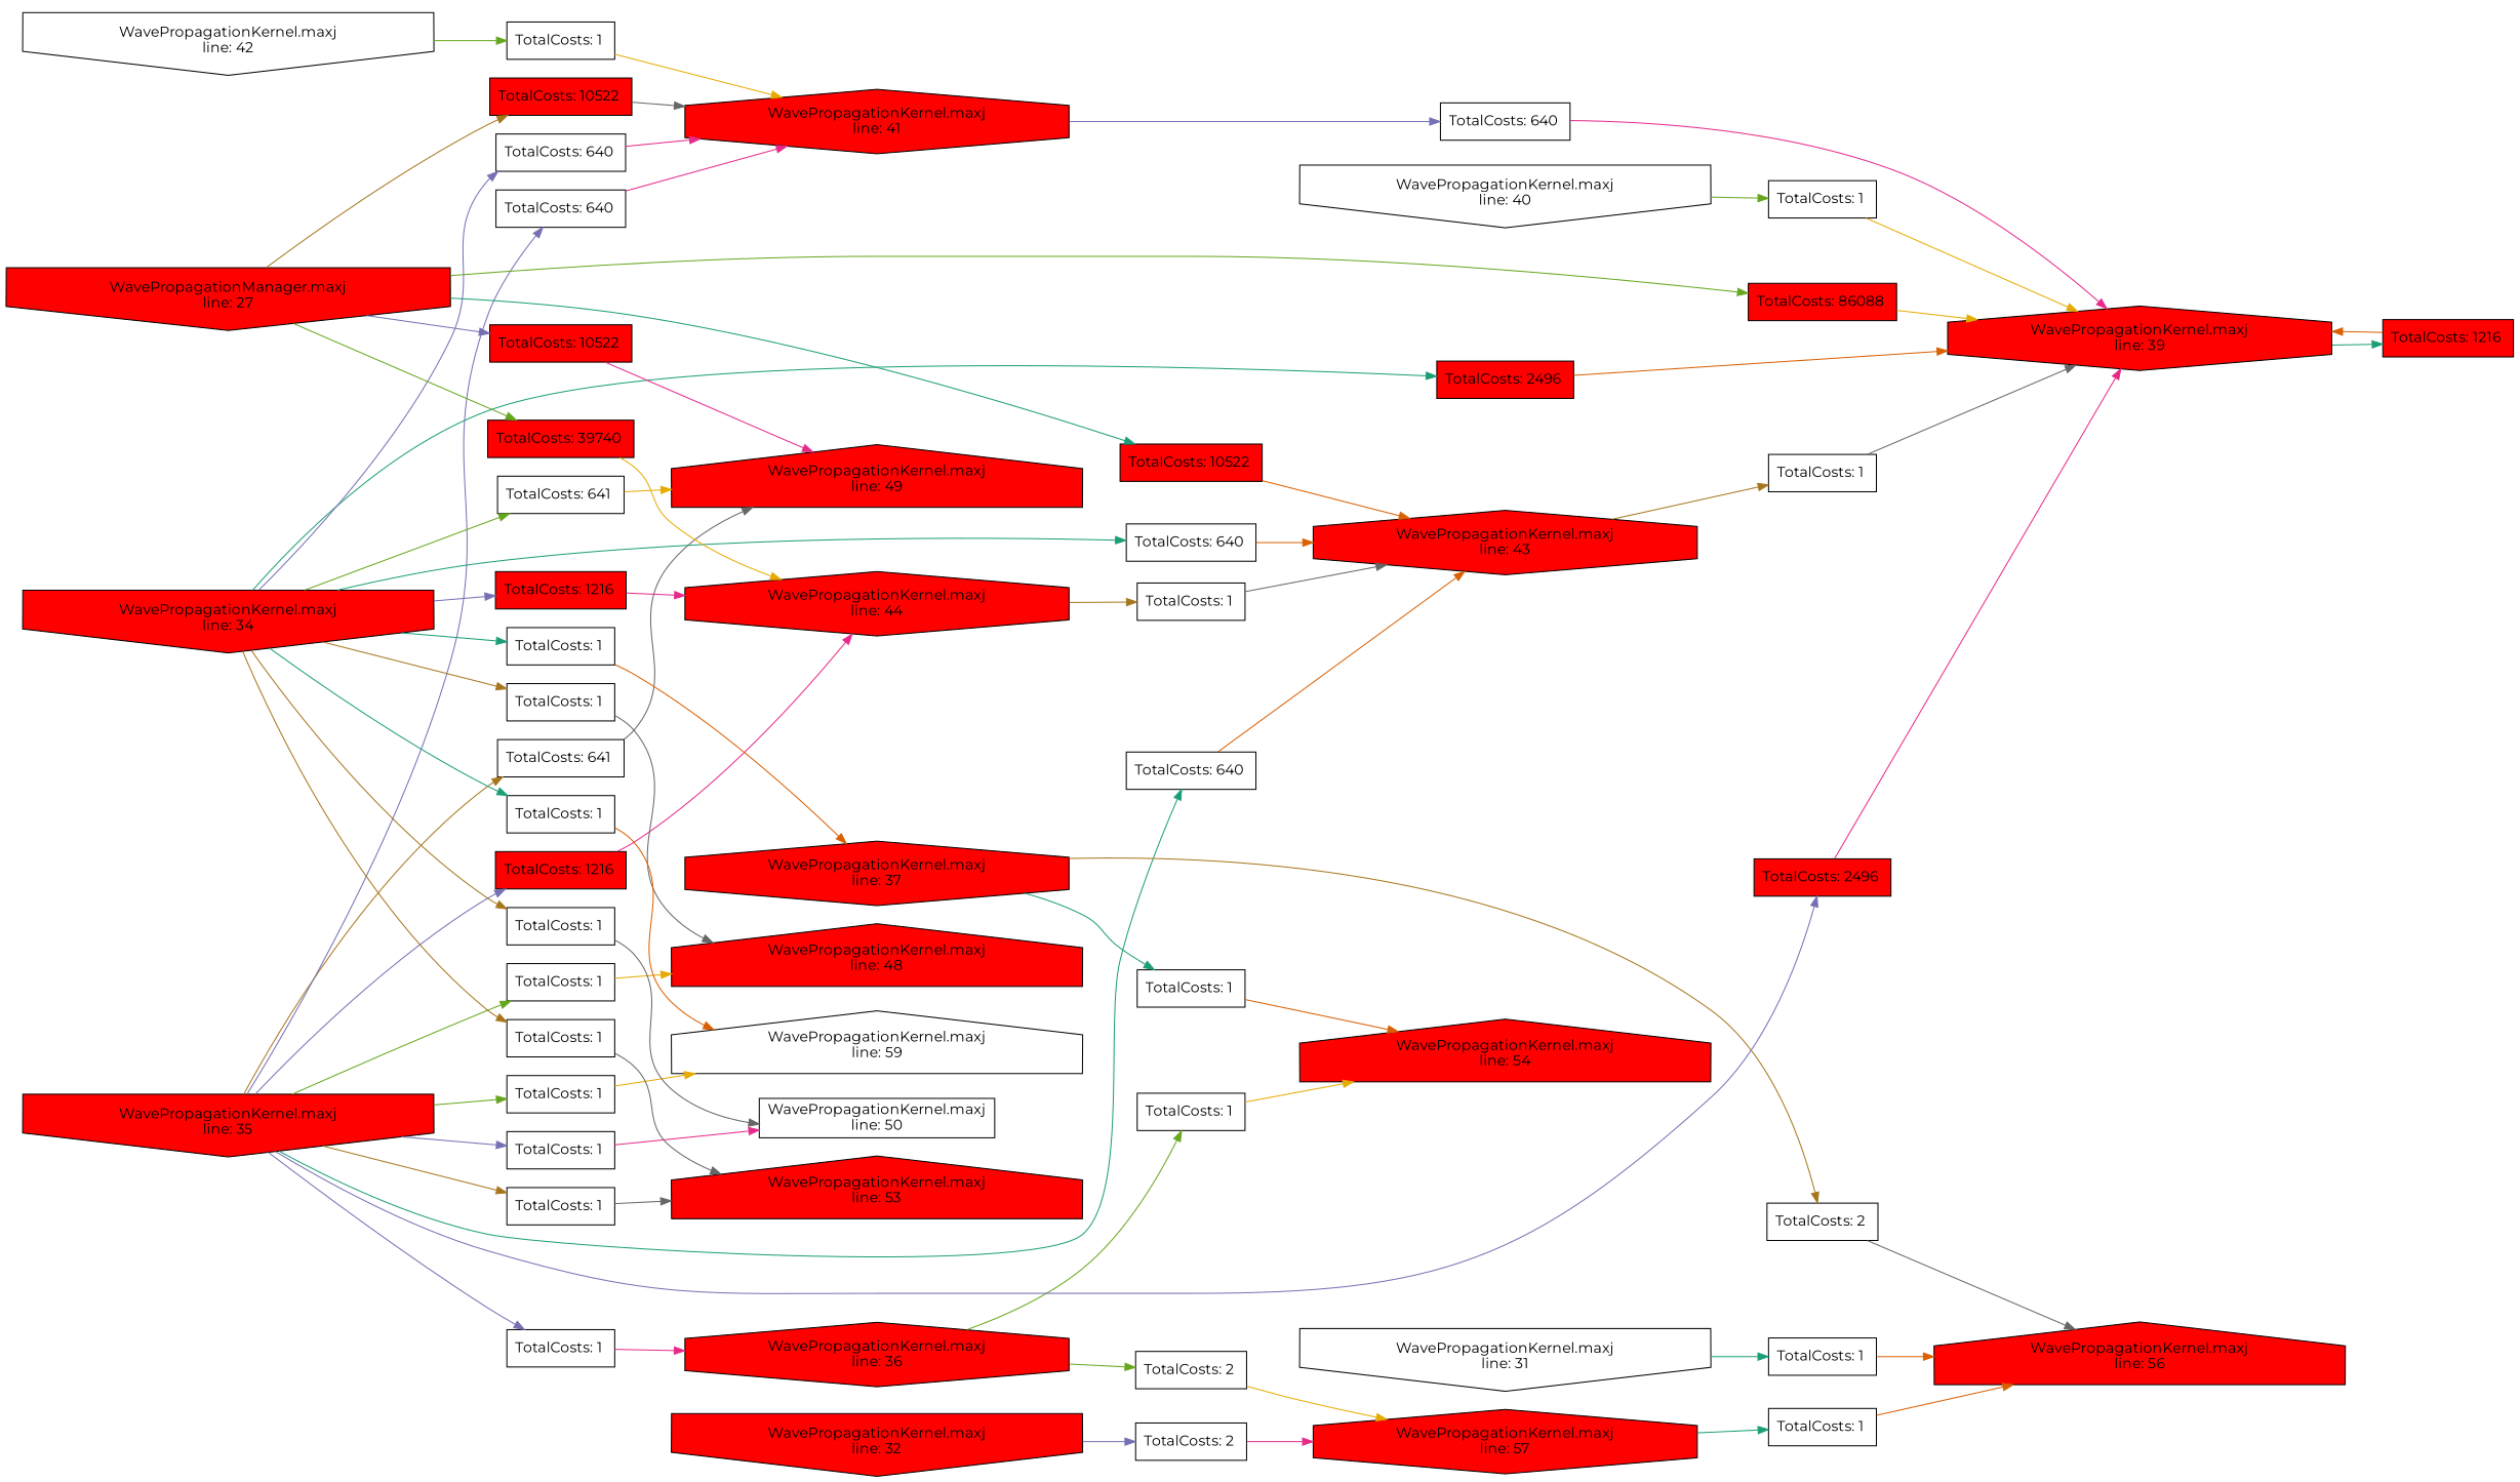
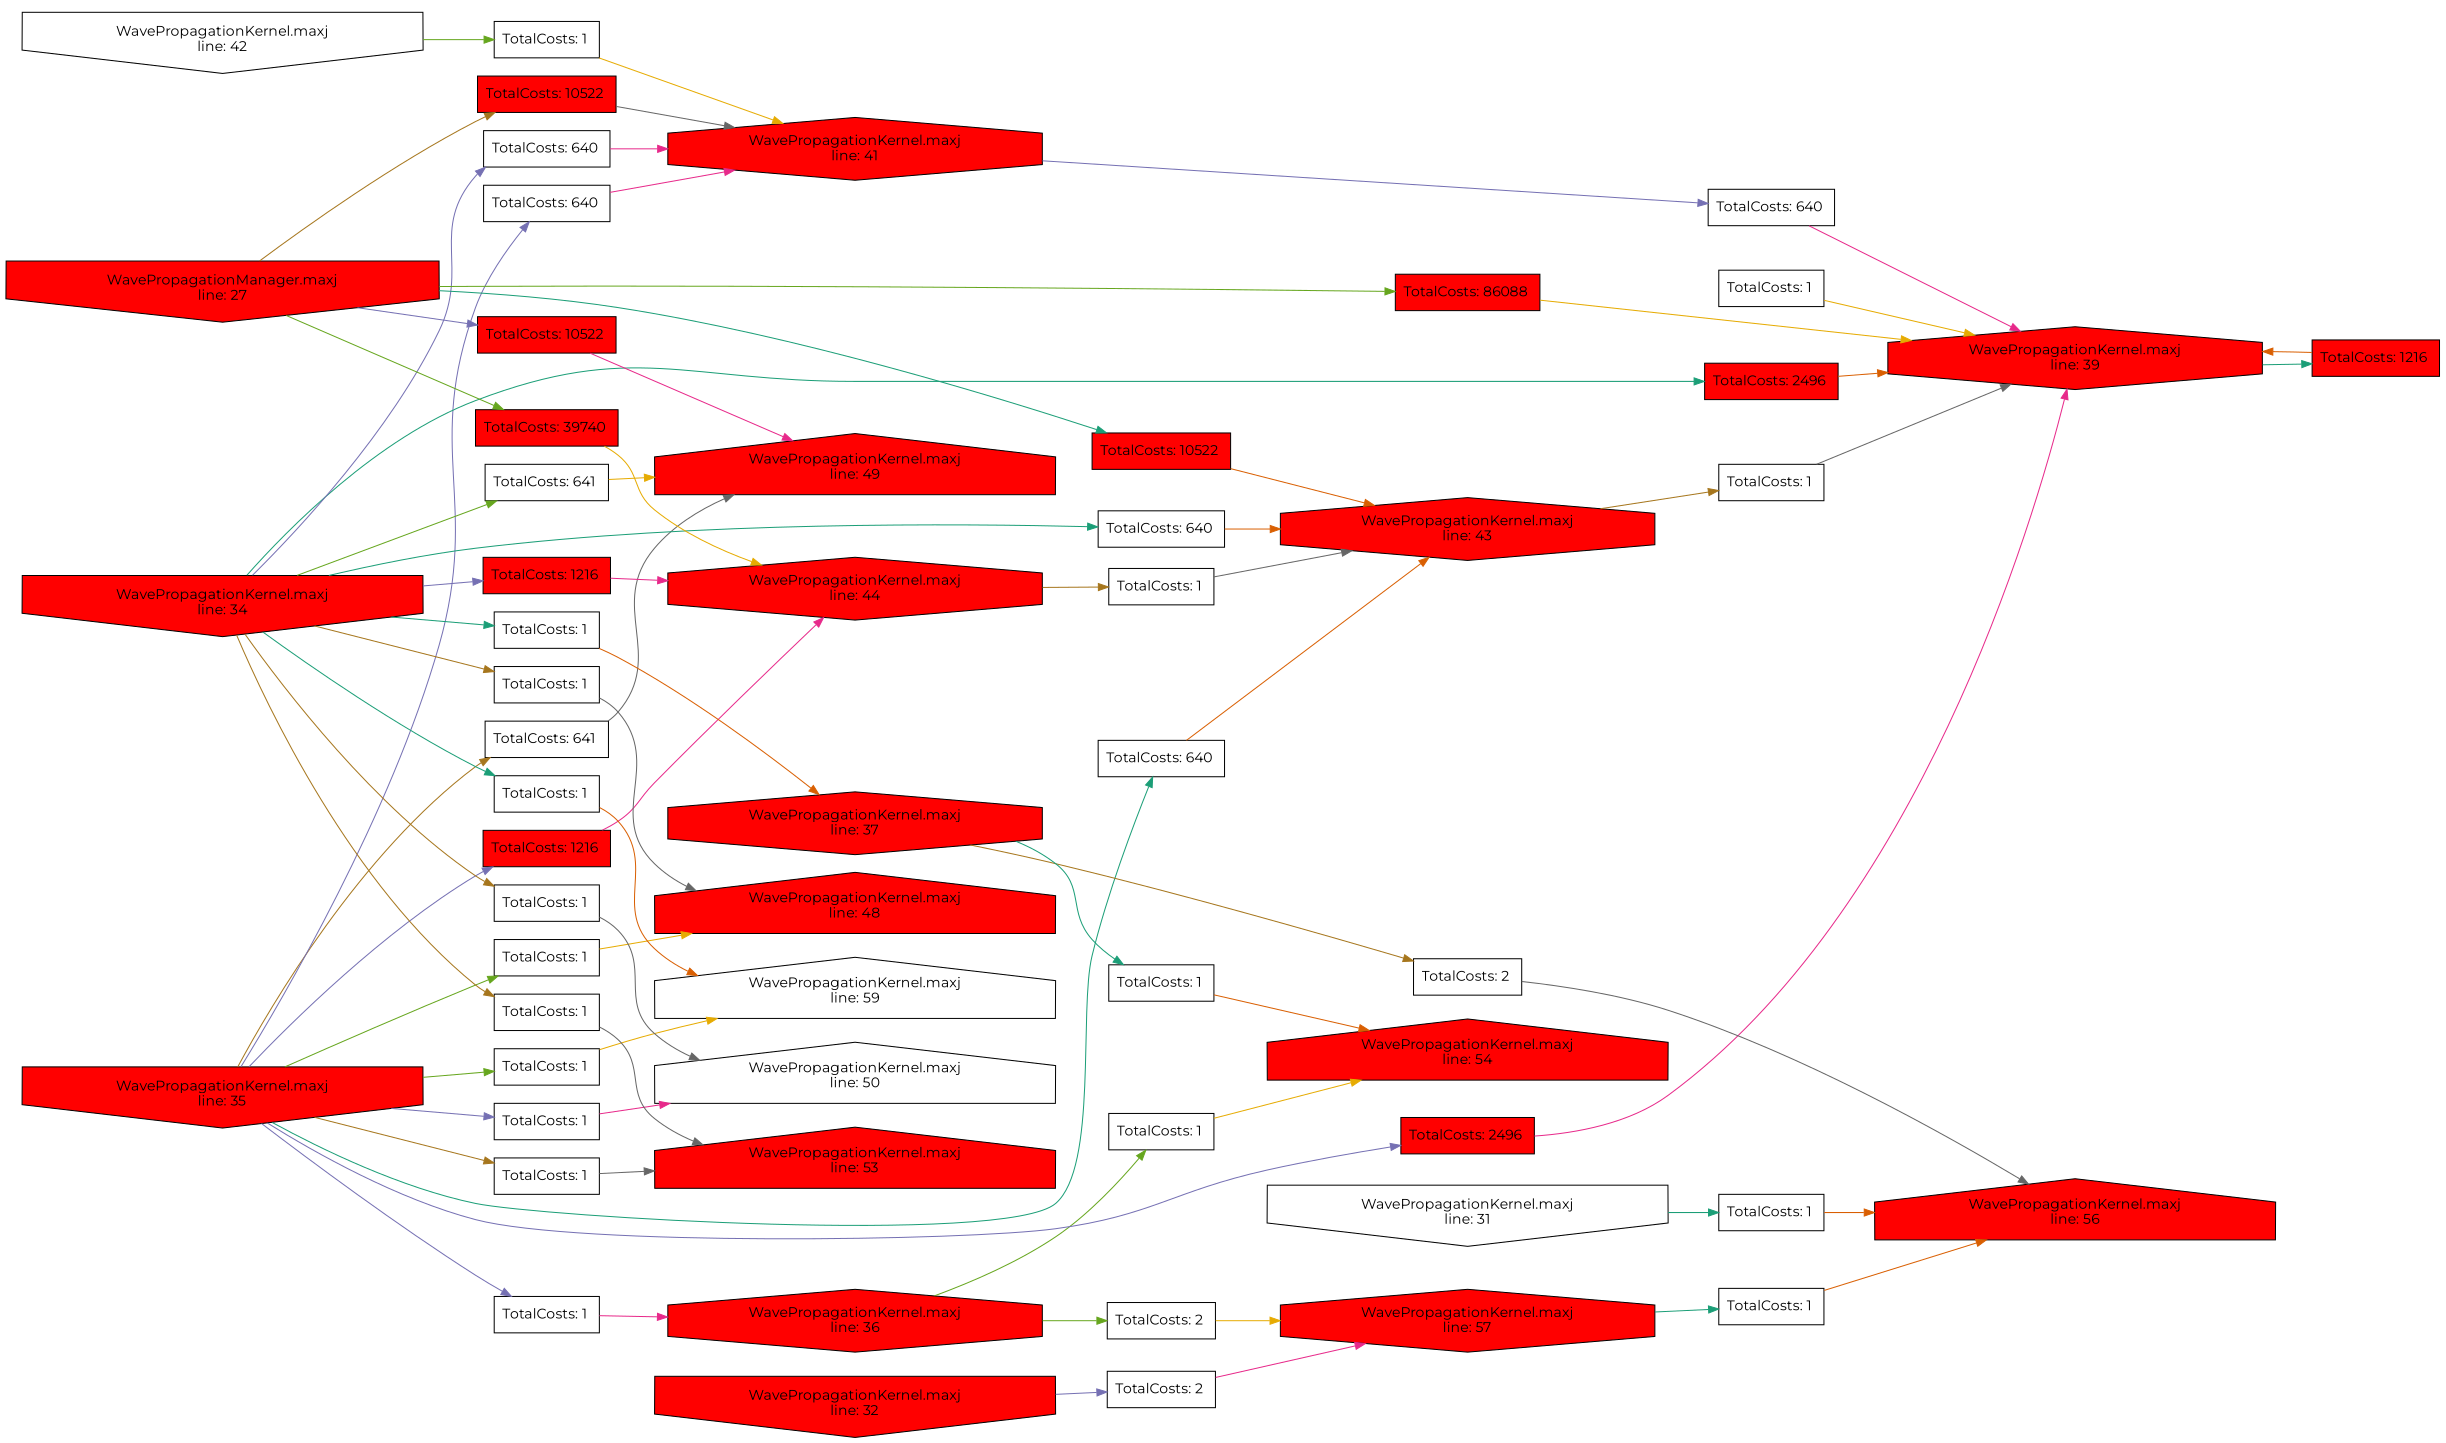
  digraph {
    fontname=Montserrat
    rankdir=LR
    node [fontname=Montserrat shape=box]
    edge [color="/dark28/1" fontname=Montserrat]
    n1 [fillcolor=red label="WavePropagationKernel.maxj\nline: 39" orientation=90 shape=hexagon style=filled]
    n2 [fillcolor=red label="TotalCosts: 1216 \n" style=filled]
    n3 [fillcolor=red label="WavePropagationKernel.maxj\nline: 36" orientation=90 shape=hexagon style=filled]
    n4 [label="TotalCosts: 2 \n"]
    n5 [label="TotalCosts: 1 \n"]
    n6 [fillcolor=red label="WavePropagationKernel.maxj\nline: 57" orientation=90 shape=hexagon style=filled]
    n7 [fillcolor=red label="WavePropagationKernel.maxj\nline: 54" shape=house style=filled]
    n8 [fillcolor=red label="WavePropagationKernel.maxj\nline: 35" shape=invhouse style=filled]
    n9 [fillcolor=red label="TotalCosts: 2496 \n" style=filled]
    n10 [fillcolor=red label="TotalCosts: 1216 \n" style=filled]
    n11 [label="TotalCosts: 641 \n"]
    n12 [label="TotalCosts: 640 \n"]
    n13 [label="TotalCosts: 640 \n"]
    n14 [label="TotalCosts: 1 \n"]
    n15 [label="TotalCosts: 1 \n"]
    n16 [label="TotalCosts: 1 \n"]
    n17 [label="TotalCosts: 1 \n"]
    n18 [label="TotalCosts: 1 \n"]
    n19 [fillcolor=red label="WavePropagationKernel.maxj\nline: 44" orientation=90 shape=hexagon style=filled]
    n20 [fillcolor=red label="WavePropagationKernel.maxj\nline: 49" shape=house style=filled]
    n21 [fillcolor=red label="WavePropagationKernel.maxj\nline: 43" orientation=90 shape=hexagon style=filled]
    n22 [fillcolor=red label="WavePropagationKernel.maxj\nline: 41" orientation=90 shape=hexagon style=filled]
    n23 [fillcolor=red label="WavePropagationKernel.maxj\nline: 48" shape=house style=filled]
    n24 [fillcolor=red label="WavePropagationKernel.maxj\nline: 53" shape=house style=filled]
-   n25 [label="WavePropagationKernel.maxj\nline: 50"]
+   n25 [label="WavePropagationKernel.maxj\nline: 50" shape=house]
    n26 [label="WavePropagationKernel.maxj\nline: 59" shape=house]
    n27 [label="TotalCosts: 1 \n"]
    n28 [fillcolor=red label="WavePropagationKernel.maxj\nline: 56" shape=house style=filled]
    n29 [fillcolor=red label="WavePropagationKernel.maxj\nline: 37" orientation=90 shape=hexagon style=filled]
    n30 [label="TotalCosts: 2 \n"]
    n31 [label="TotalCosts: 1 \n"]
    n32 [label="TotalCosts: 1 \n"]
    n33 [fillcolor=red label="WavePropagationKernel.maxj\nline: 32" shape=invhouse style=filled]
    n34 [label="TotalCosts: 2 \n"]
    n35 [label="WavePropagationKernel.maxj\nline: 42" shape=invhouse]
    n36 [label="TotalCosts: 1 \n"]
    n37 [label="WavePropagationKernel.maxj\nline: 31" shape=invhouse]
    n38 [label="TotalCosts: 1 \n"]
    n39 [fillcolor=red label="WavePropagationKernel.maxj\nline: 34" shape=invhouse style=filled]
    n40 [fillcolor=red label="TotalCosts: 2496 \n" style=filled]
    n41 [fillcolor=red label="TotalCosts: 1216 \n" style=filled]
    n42 [label="TotalCosts: 641 \n"]
    n43 [label="TotalCosts: 640 \n"]
    n44 [label="TotalCosts: 640 \n"]
    n45 [label="TotalCosts: 1 \n"]
    n46 [label="TotalCosts: 1 \n"]
    n47 [label="TotalCosts: 1 \n"]
    n48 [label="TotalCosts: 1 \n"]
    n49 [label="TotalCosts: 1 \n"]
    n50 [label="TotalCosts: 1 \n"]
    n51 [label="TotalCosts: 640 \n"]
-   n52 [label="WavePropagationKernel.maxj\nline: 40" shape=invhouse]
    n53 [label="TotalCosts: 1 \n"]
    n54 [fillcolor=red label="WavePropagationManager.maxj\nline: 27" shape=invhouse style=filled]
    n55 [fillcolor=red label="TotalCosts: 86088 \n" style=filled]
    n56 [fillcolor=red label="TotalCosts: 39740 \n" style=filled]
    n57 [fillcolor=red label="TotalCosts: 10522 \n" style=filled]
    n58 [fillcolor=red label="TotalCosts: 10522 \n" style=filled]
    n59 [fillcolor=red label="TotalCosts: 10522 \n" style=filled]
    n1 -> n2
    n2 -> n1 [color="/dark28/2"]
    n3 -> n4 [color="/dark28/5"]
    n3 -> n5 [color="/dark28/5"]
    n4 -> n6 [color="/dark28/6"]
    n5 -> n7 [color="/dark28/6"]
    n6 -> n27
    n8 -> n9 [color="/dark28/3"]
    n8 -> n10 [color="/dark28/3"]
    n8 -> n11 [color="/dark28/7"]
    n8 -> n12
    n8 -> n13 [color="/dark28/3"]
    n8 -> n14 [color="/dark28/5"]
    n8 -> n15 [color="/dark28/7"]
    n8 -> n16 [color="/dark28/3"]
    n8 -> n17 [color="/dark28/5"]
    n8 -> n18 [color="/dark28/3"]
    n9 -> n1 [color="/dark28/4"]
    n10 -> n19 [color="/dark28/4"]
    n11 -> n20 [color="/dark28/8"]
    n12 -> n21 [color="/dark28/2"]
    n13 -> n22 [color="/dark28/4"]
    n14 -> n23 [color="/dark28/6"]
    n15 -> n24 [color="/dark28/8"]
    n16 -> n25 [color="/dark28/4"]
    n17 -> n26 [color="/dark28/6"]
    n18 -> n3 [color="/dark28/4"]
    n19 -> n50 [color="/dark28/7"]
    n21 -> n32 [color="/dark28/7"]
    n22 -> n51 [color="/dark28/3"]
    n27 -> n28 [color="/dark28/2"]
    n29 -> n30 [color="/dark28/7"]
    n29 -> n31
    n30 -> n28 [color="/dark28/8"]
    n31 -> n7 [color="/dark28/2"]
    n32 -> n1 [color="/dark28/8"]
    n33 -> n34 [color="/dark28/3"]
    n34 -> n6 [color="/dark28/4"]
    n35 -> n36 [color="/dark28/5"]
    n36 -> n22 [color="/dark28/6"]
    n37 -> n38
    n38 -> n28 [color="/dark28/2"]
    n39 -> n40
    n39 -> n41 [color="/dark28/3"]
    n39 -> n42 [color="/dark28/5"]
    n39 -> n43 [color="/dark28/3"]
    n39 -> n44
    n39 -> n45
    n39 -> n46 [color="/dark28/7"]
    n39 -> n47 [color="/dark28/7"]
    n39 -> n48 [color="/dark28/7"]
    n39 -> n49
    n40 -> n1 [color="/dark28/2"]
    n41 -> n19 [color="/dark28/4"]
    n42 -> n20 [color="/dark28/6"]
    n43 -> n22 [color="/dark28/4"]
    n44 -> n21 [color="/dark28/2"]
    n45 -> n29 [color="/dark28/2"]
    n46 -> n23 [color="/dark28/8"]
    n47 -> n24 [color="/dark28/8"]
    n48 -> n25 [color="/dark28/8"]
    n49 -> n26 [color="/dark28/2"]
    n50 -> n21 [color="/dark28/8"]
    n51 -> n1 [color="/dark28/4"]
-   n52 -> n53 [color="/dark28/5"]
    n53 -> n1 [color="/dark28/6"]
    n54 -> n55 [color="/dark28/5"]
    n54 -> n56 [color="/dark28/5"]
    n54 -> n57 [color="/dark28/3"]
    n54 -> n58
    n54 -> n59 [color="/dark28/7"]
    n55 -> n1 [color="/dark28/6"]
    n56 -> n19 [color="/dark28/6"]
    n57 -> n20 [color="/dark28/4"]
    n58 -> n21 [color="/dark28/2"]
    n59 -> n22 [color="/dark28/8"]
  }
